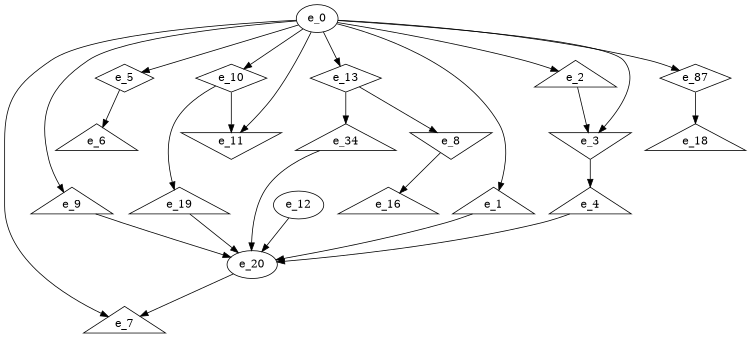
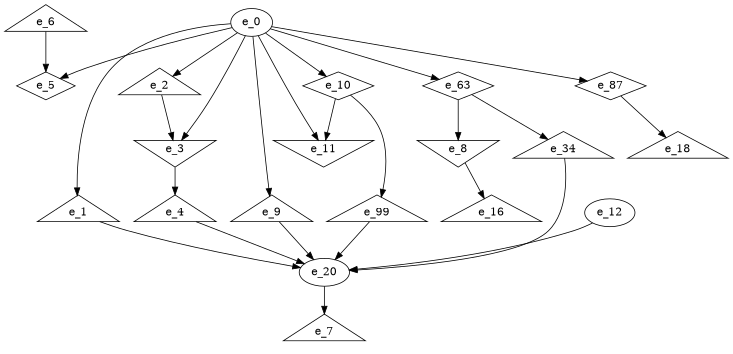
  digraph {
    node [shape=triangle]
    e_20 [shape=""]
    e_1
    e_0 [shape=""]
    e_2
    e_3 [shape=invtriangle]
    e_5 [shape=diamond]
    e_7
    e_9
    e_10 [shape=diamond]
    e_11 [shape=invtriangle]
-   e_13 [shape=diamond]
+   e_13 [shape=diamond label=e_63]
    n12 [label=e_87 shape=diamond]
    e_4
    e_6
-   e_19
+   e_19 [label=e_99]
    e_8 [shape=invtriangle]
    n17 [label=e_34]
    e_18
    e_16
    e_12 [shape=ellipse]
    e_20 -> e_7
    e_1 -> e_20
    e_0 -> e_1
    e_0 -> e_2
    e_0 -> e_3
    e_0 -> e_5
-   e_0 -> e_7
    e_0 -> e_9
    e_0 -> e_10
    e_0 -> e_11
    e_0 -> e_13
    e_0 -> n12
    e_2 -> e_3
    e_3 -> e_4
-   e_5 -> e_6
+   e_6 -> e_5
    e_9 -> e_20
    e_10 -> e_11
    e_10 -> e_19
    e_13 -> e_8
    e_13 -> n17
    n12 -> e_18
    e_4 -> e_20
    e_19 -> e_20
    e_8 -> e_16
    n17 -> e_20
    e_12 -> e_20
  }
